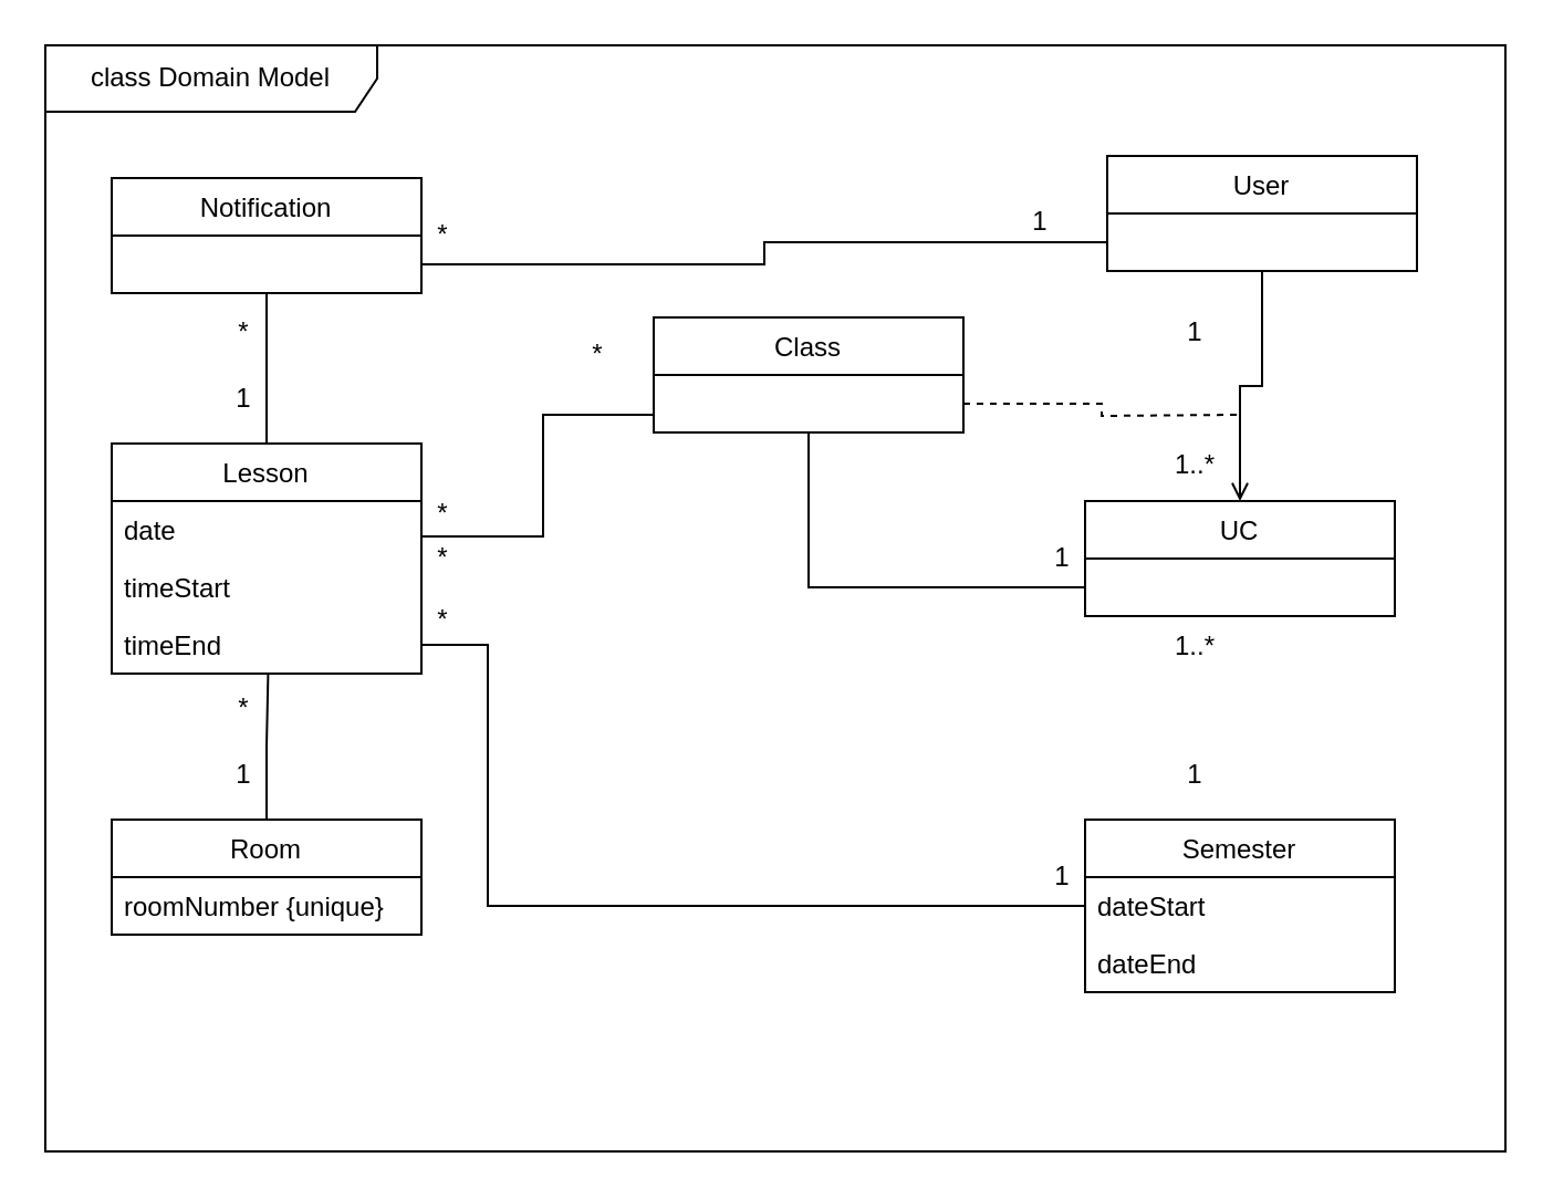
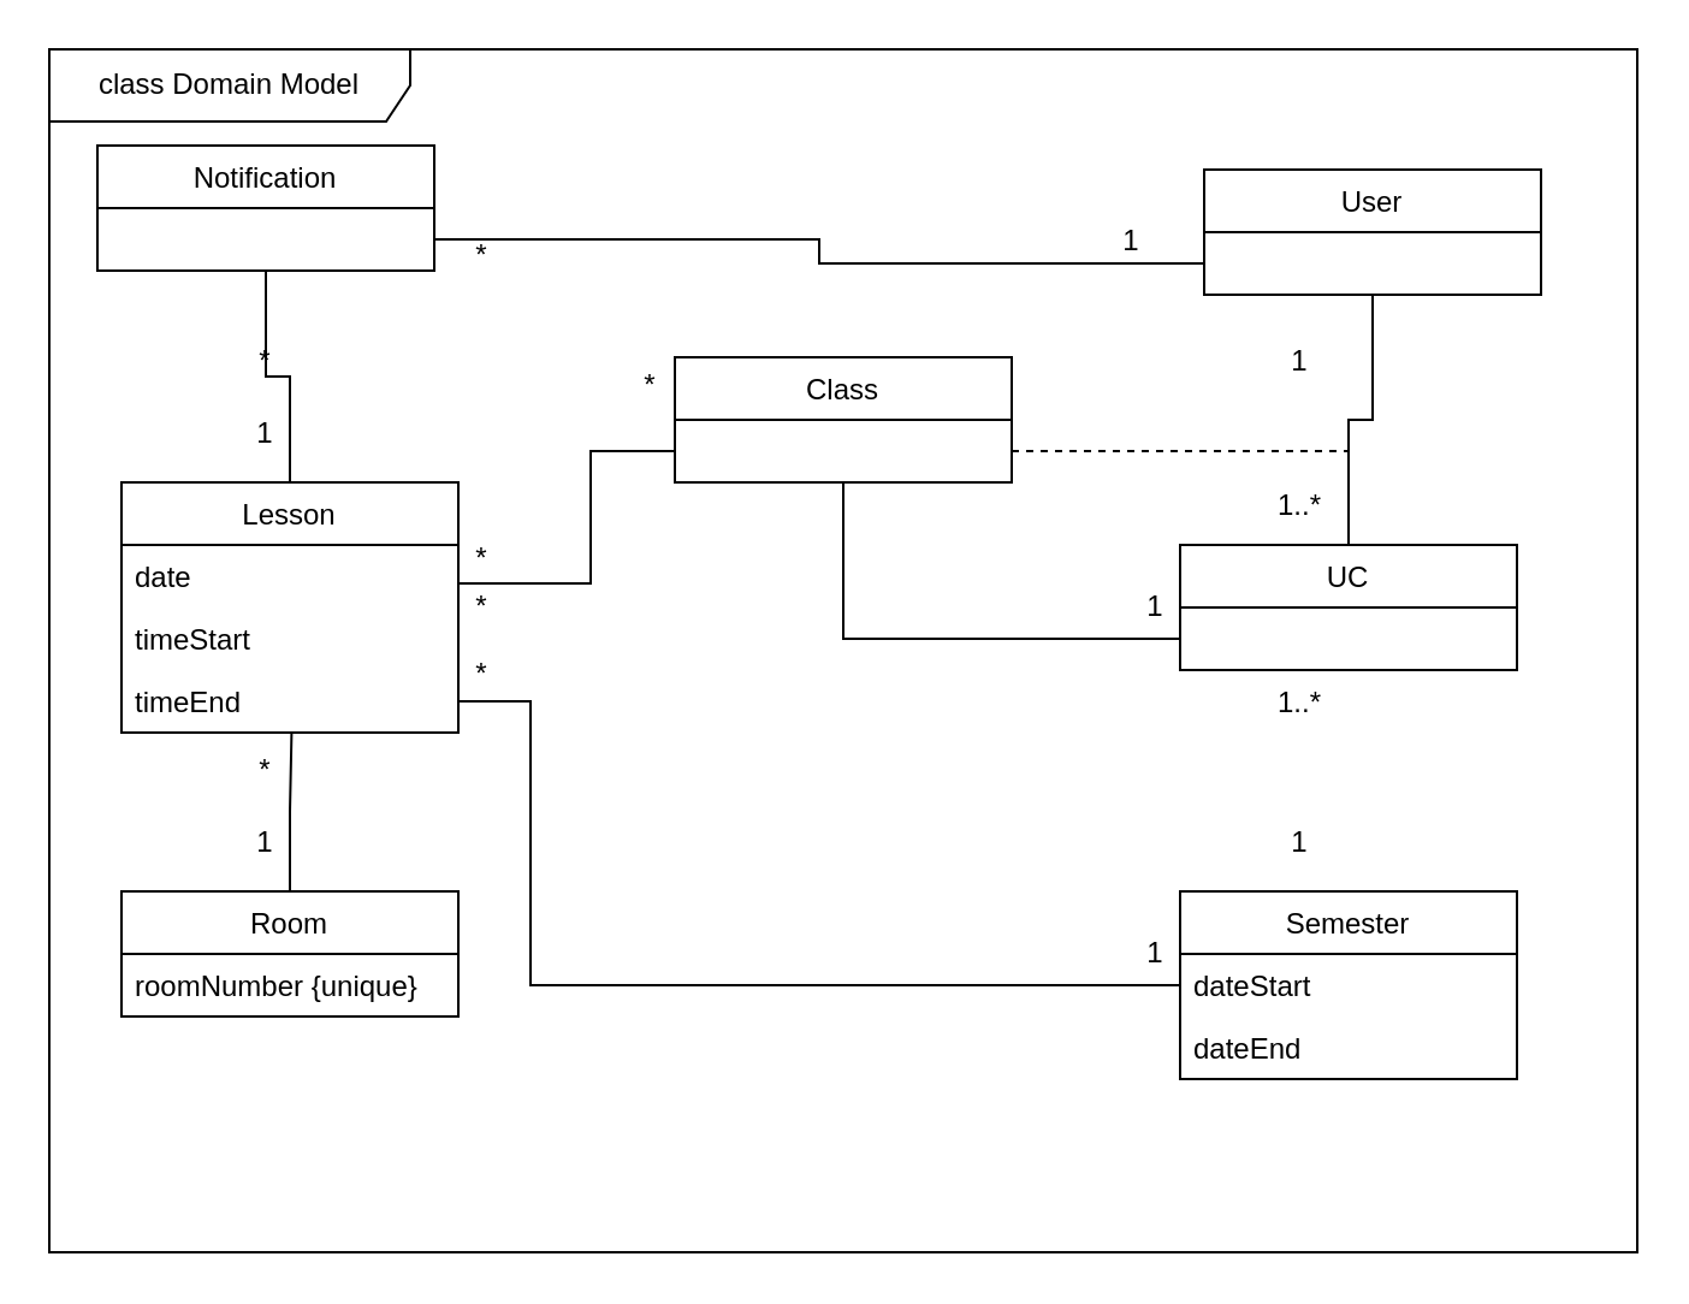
  <mxCell id="0" />
  <mxCell id="1" parent="0" />
  <mxCell id="2" value="class Domain Model" style="shape=umlFrame;whiteSpace=wrap;html=1;width=150;height=30;gradientColor=none;fillColor=default;" parent="1" vertex="1"><mxGeometry x="20" y="20" width="660" height="500" as="geometry" /></mxCell>
- <mxCell id="3" style="edgeStyle=orthogonalEdgeStyle;rounded=0;orthogonalLoop=1;jettySize=auto;html=1;exitX=0.5;exitY=1;exitDx=0;exitDy=0;entryX=0.5;entryY=0;entryDx=0;entryDy=0;endArrow=open;endFill=0;" edge="1" parent="1" source="4" target="10"><mxGeometry relative="1" as="geometry" /></mxCell>
+ <mxCell id="3" style="edgeStyle=orthogonalEdgeStyle;rounded=0;orthogonalLoop=1;jettySize=auto;html=1;exitX=0.5;exitY=1;exitDx=0;exitDy=0;entryX=0.5;entryY=0;entryDx=0;entryDy=0;endArrow=none;endFill=0;" edge="1" parent="1" source="4" target="10"><mxGeometry relative="1" as="geometry" /></mxCell>
  <mxCell id="4" value="User" style="swimlane;fontStyle=0;childLayout=stackLayout;horizontal=1;startSize=26;fillColor=none;horizontalStack=0;resizeParent=1;resizeParentMax=0;resizeLast=0;collapsible=1;marginBottom=0;" parent="1" vertex="1"><mxGeometry x="500" y="70" width="140" height="52" as="geometry" /></mxCell>
- <mxCell id="5" value="Notification" style="swimlane;fontStyle=0;childLayout=stackLayout;horizontal=1;startSize=26;fillColor=none;horizontalStack=0;resizeParent=1;resizeParentMax=0;resizeLast=0;collapsible=1;marginBottom=0;" parent="1" vertex="1"><mxGeometry x="50" y="80" width="140" height="52" as="geometry" /></mxCell>
+ <mxCell id="5" value="Notification" style="swimlane;fontStyle=0;childLayout=stackLayout;horizontal=1;startSize=26;fillColor=none;horizontalStack=0;resizeParent=1;resizeParentMax=0;resizeLast=0;collapsible=1;marginBottom=0;" parent="1" vertex="1"><mxGeometry x="40" y="60" width="140" height="52" as="geometry" /></mxCell>
  <mxCell id="6" style="edgeStyle=orthogonalEdgeStyle;rounded=0;orthogonalLoop=1;jettySize=auto;html=1;exitX=0.5;exitY=0;exitDx=0;exitDy=0;endArrow=none;endFill=0;entryX=0.505;entryY=1.009;entryDx=0;entryDy=0;entryPerimeter=0;" parent="1" source="7" target="18" edge="1"><mxGeometry relative="1" as="geometry"><mxPoint x="170" y="280" as="targetPoint" /><Array as="points" /></mxGeometry></mxCell>
  <mxCell id="7" value="Room" style="swimlane;fontStyle=0;childLayout=stackLayout;horizontal=1;startSize=26;fillColor=none;horizontalStack=0;resizeParent=1;resizeParentMax=0;resizeLast=0;collapsible=1;marginBottom=0;" parent="1" vertex="1"><mxGeometry x="50" y="370" width="140" height="52" as="geometry" /></mxCell>
  <mxCell id="8" value="roomNumber {unique}" style="text;strokeColor=none;fillColor=none;align=left;verticalAlign=top;spacingLeft=4;spacingRight=4;overflow=hidden;rotatable=0;points=[[0,0.5],[1,0.5]];portConstraint=eastwest;" parent="7" vertex="1"><mxGeometry y="26" width="140" height="26" as="geometry" /></mxCell>
  <mxCell id="9" style="edgeStyle=orthogonalEdgeStyle;rounded=0;orthogonalLoop=1;jettySize=auto;html=1;exitX=0;exitY=0.75;exitDx=0;exitDy=0;endArrow=none;endFill=0;" parent="1" source="10" target="21" edge="1"><mxGeometry relative="1" as="geometry"><mxPoint x="210" y="230" as="targetPoint" /></mxGeometry></mxCell>
  <mxCell id="10" value="UC" style="swimlane;fontStyle=0;childLayout=stackLayout;horizontal=1;startSize=26;fillColor=none;horizontalStack=0;resizeParent=1;resizeParentMax=0;resizeLast=0;collapsible=1;marginBottom=0;" parent="1" vertex="1"><mxGeometry x="490" y="226" width="140" height="52" as="geometry" /></mxCell>
  <mxCell id="11" value="Semester" style="swimlane;fontStyle=0;childLayout=stackLayout;horizontal=1;startSize=26;fillColor=none;horizontalStack=0;resizeParent=1;resizeParentMax=0;resizeLast=0;collapsible=1;marginBottom=0;" parent="1" vertex="1"><mxGeometry x="490" y="370" width="140" height="78" as="geometry" /></mxCell>
  <mxCell id="12" value="dateStart" style="text;strokeColor=none;fillColor=none;align=left;verticalAlign=top;spacingLeft=4;spacingRight=4;overflow=hidden;rotatable=0;points=[[0,0.5],[1,0.5]];portConstraint=eastwest;" parent="11" vertex="1"><mxGeometry y="26" width="140" height="26" as="geometry" /></mxCell>
  <mxCell id="13" value="dateEnd" style="text;strokeColor=none;fillColor=none;align=left;verticalAlign=top;spacingLeft=4;spacingRight=4;overflow=hidden;rotatable=0;points=[[0,0.5],[1,0.5]];portConstraint=eastwest;" parent="11" vertex="1"><mxGeometry y="52" width="140" height="26" as="geometry" /></mxCell>
  <mxCell id="14" style="edgeStyle=orthogonalEdgeStyle;rounded=0;orthogonalLoop=1;jettySize=auto;html=1;entryX=0;entryY=0.75;entryDx=0;entryDy=0;endArrow=none;endFill=0;exitX=1;exitY=0.75;exitDx=0;exitDy=0;" parent="1" source="5" target="4" edge="1"><mxGeometry relative="1" as="geometry"><mxPoint x="400" y="220" as="sourcePoint" /></mxGeometry></mxCell>
  <mxCell id="15" value="Lesson" style="swimlane;fontStyle=0;childLayout=stackLayout;horizontal=1;startSize=26;fillColor=none;horizontalStack=0;resizeParent=1;resizeParentMax=0;resizeLast=0;collapsible=1;marginBottom=0;" parent="1" vertex="1"><mxGeometry x="50" y="200" width="140" height="104" as="geometry" /></mxCell>
  <mxCell id="16" value="date" style="text;strokeColor=none;fillColor=none;align=left;verticalAlign=top;spacingLeft=4;spacingRight=4;overflow=hidden;rotatable=0;points=[[0,0.5],[1,0.5]];portConstraint=eastwest;" parent="15" vertex="1"><mxGeometry y="26" width="140" height="26" as="geometry" /></mxCell>
  <mxCell id="17" value="timeStart" style="text;strokeColor=none;fillColor=none;align=left;verticalAlign=top;spacingLeft=4;spacingRight=4;overflow=hidden;rotatable=0;points=[[0,0.5],[1,0.5]];portConstraint=eastwest;" parent="15" vertex="1"><mxGeometry y="52" width="140" height="26" as="geometry" /></mxCell>
  <mxCell id="18" value="timeEnd" style="text;strokeColor=none;fillColor=none;align=left;verticalAlign=top;spacingLeft=4;spacingRight=4;overflow=hidden;rotatable=0;points=[[0,0.5],[1,0.5]];portConstraint=eastwest;" parent="15" vertex="1"><mxGeometry y="78" width="140" height="26" as="geometry" /></mxCell>
  <mxCell id="19" style="edgeStyle=orthogonalEdgeStyle;rounded=0;orthogonalLoop=1;jettySize=auto;html=1;exitX=0.5;exitY=0;exitDx=0;exitDy=0;startArrow=none;startFill=0;endArrow=none;endFill=0;startSize=20;endSize=6;strokeWidth=1;entryX=0.5;entryY=1;entryDx=0;entryDy=0;" parent="1" source="15" target="5" edge="1"><mxGeometry relative="1" as="geometry"><mxPoint x="400" y="159" as="targetPoint" /><Array as="points" /></mxGeometry></mxCell>
  <mxCell id="20" style="edgeStyle=orthogonalEdgeStyle;rounded=0;orthogonalLoop=1;jettySize=auto;html=1;exitX=1;exitY=0.75;exitDx=0;exitDy=0;endArrow=none;endFill=0;dashed=1;" parent="1" source="21" edge="1"><mxGeometry relative="1" as="geometry"><mxPoint x="560" y="187" as="targetPoint" /></mxGeometry></mxCell>
- <mxCell id="21" value="Class" style="swimlane;fontStyle=0;childLayout=stackLayout;horizontal=1;startSize=26;fillColor=none;horizontalStack=0;resizeParent=1;resizeParentMax=0;resizeLast=0;collapsible=1;marginBottom=0;" parent="1" vertex="1"><mxGeometry x="295" y="143" width="140" height="52" as="geometry" /></mxCell>
+ <mxCell id="21" value="Class" style="swimlane;fontStyle=0;childLayout=stackLayout;horizontal=1;startSize=26;fillColor=none;horizontalStack=0;resizeParent=1;resizeParentMax=0;resizeLast=0;collapsible=1;marginBottom=0;" parent="1" vertex="1"><mxGeometry x="280" y="148" width="140" height="52" as="geometry" /></mxCell>
  <mxCell id="22" style="edgeStyle=orthogonalEdgeStyle;rounded=0;orthogonalLoop=1;jettySize=auto;html=1;exitX=0;exitY=0.5;exitDx=0;exitDy=0;endArrow=none;endFill=0;entryX=1;entryY=0.5;entryDx=0;entryDy=0;" parent="1" source="12" target="18" edge="1"><mxGeometry relative="1" as="geometry"><mxPoint x="230" y="270" as="targetPoint" /><Array as="points"><mxPoint x="220" y="409" /><mxPoint x="220" y="291" /></Array></mxGeometry></mxCell>
  <mxCell id="23" value="1" style="text;html=1;strokeColor=none;fillColor=none;align=center;verticalAlign=middle;whiteSpace=wrap;rounded=0;" parent="1" vertex="1"><mxGeometry x="460" y="90" width="20" height="20" as="geometry" /></mxCell>
  <mxCell id="24" value="*" style="text;html=1;strokeColor=none;fillColor=none;align=center;verticalAlign=middle;whiteSpace=wrap;rounded=0;" parent="1" vertex="1"><mxGeometry x="190" y="96" width="20" height="20" as="geometry" /></mxCell>
  <mxCell id="25" value="*" style="text;html=1;strokeColor=none;fillColor=none;align=center;verticalAlign=middle;whiteSpace=wrap;rounded=0;" parent="1" vertex="1"><mxGeometry x="100" y="140" width="20" height="20" as="geometry" /></mxCell>
  <mxCell id="26" value="1" style="text;html=1;strokeColor=none;fillColor=none;align=center;verticalAlign=middle;whiteSpace=wrap;rounded=0;" parent="1" vertex="1"><mxGeometry x="530" y="140" width="20" height="20" as="geometry" /></mxCell>
  <mxCell id="27" value="1..*" style="text;html=1;strokeColor=none;fillColor=none;align=center;verticalAlign=middle;whiteSpace=wrap;rounded=0;" parent="1" vertex="1"><mxGeometry x="530" y="284" width="20" height="16" as="geometry" /></mxCell>
  <mxCell id="28" value="1" style="text;html=1;strokeColor=none;fillColor=none;align=center;verticalAlign=middle;whiteSpace=wrap;rounded=0;" parent="1" vertex="1"><mxGeometry x="530" y="340" width="20" height="20" as="geometry" /></mxCell>
  <mxCell id="29" value="1..*" style="text;html=1;strokeColor=none;fillColor=none;align=center;verticalAlign=middle;whiteSpace=wrap;rounded=0;" parent="1" vertex="1"><mxGeometry x="530" y="200" width="20" height="20" as="geometry" /></mxCell>
  <mxCell id="30" value="1" style="text;html=1;strokeColor=none;fillColor=none;align=center;verticalAlign=middle;whiteSpace=wrap;rounded=0;" parent="1" vertex="1"><mxGeometry x="470" y="386" width="20" height="20" as="geometry" /></mxCell>
  <mxCell id="31" value="*" style="text;html=1;strokeColor=none;fillColor=none;align=center;verticalAlign=middle;whiteSpace=wrap;rounded=0;" parent="1" vertex="1"><mxGeometry x="190" y="242" width="20" height="20" as="geometry" /></mxCell>
  <mxCell id="32" value="1" style="text;html=1;strokeColor=none;fillColor=none;align=center;verticalAlign=middle;whiteSpace=wrap;rounded=0;" parent="1" vertex="1"><mxGeometry x="470" y="242" width="20" height="20" as="geometry" /></mxCell>
  <mxCell id="33" value="*" style="text;html=1;strokeColor=none;fillColor=none;align=center;verticalAlign=middle;whiteSpace=wrap;rounded=0;" parent="1" vertex="1"><mxGeometry x="190" y="270" width="20" height="20" as="geometry" /></mxCell>
  <mxCell id="34" value="1" style="text;html=1;strokeColor=none;fillColor=none;align=center;verticalAlign=middle;whiteSpace=wrap;rounded=0;" parent="1" vertex="1"><mxGeometry x="100" y="340" width="20" height="20" as="geometry" /></mxCell>
  <mxCell id="35" value="*" style="text;html=1;strokeColor=none;fillColor=none;align=center;verticalAlign=middle;whiteSpace=wrap;rounded=0;" parent="1" vertex="1"><mxGeometry x="100" y="310" width="20" height="20" as="geometry" /></mxCell>
  <mxCell id="36" value="1" style="text;html=1;strokeColor=none;fillColor=none;align=center;verticalAlign=middle;whiteSpace=wrap;rounded=0;" parent="1" vertex="1"><mxGeometry x="100" y="170" width="20" height="20" as="geometry" /></mxCell>
  <mxCell id="37" style="edgeStyle=orthogonalEdgeStyle;rounded=0;orthogonalLoop=1;jettySize=auto;html=1;exitX=0;exitY=1;exitDx=0;exitDy=0;entryX=0;entryY=0.75;entryDx=0;entryDy=0;endArrow=none;endFill=0;" edge="1" parent="1" source="38" target="21"><mxGeometry relative="1" as="geometry"><Array as="points"><mxPoint x="245" y="242" /><mxPoint x="245" y="187" /></Array></mxGeometry></mxCell>
  <mxCell id="38" value="*" style="text;html=1;strokeColor=none;fillColor=none;align=center;verticalAlign=middle;whiteSpace=wrap;rounded=0;" vertex="1" parent="1"><mxGeometry x="190" y="222" width="20" height="20" as="geometry" /></mxCell>
  <mxCell id="39" value="*" style="text;html=1;strokeColor=none;fillColor=none;align=center;verticalAlign=middle;whiteSpace=wrap;rounded=0;" vertex="1" parent="1"><mxGeometry x="260" y="150" width="20" height="20" as="geometry" /></mxCell>
